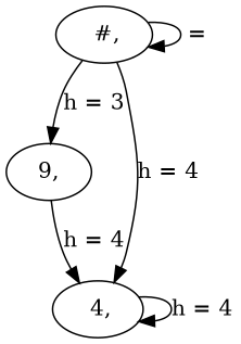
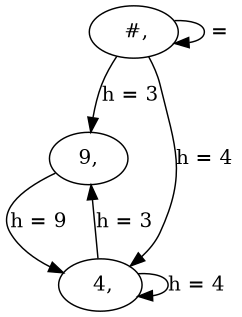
  digraph {
    n1 [label="  #, "]
    n2 [label="9,"]
    n3 [label="  4, "]
    n1 -> n1 [label=" = "]
    n1 -> n2 [label="h = 3"]
    n1 -> n3 [label="h = 4"]
-   n2 -> n3 [label="h = 4"]
+   n2 -> n3 [label="h = 9"]
+   n3 -> n2 [label="h = 3"]
    n3 -> n3 [label="h = 4"]
  }
